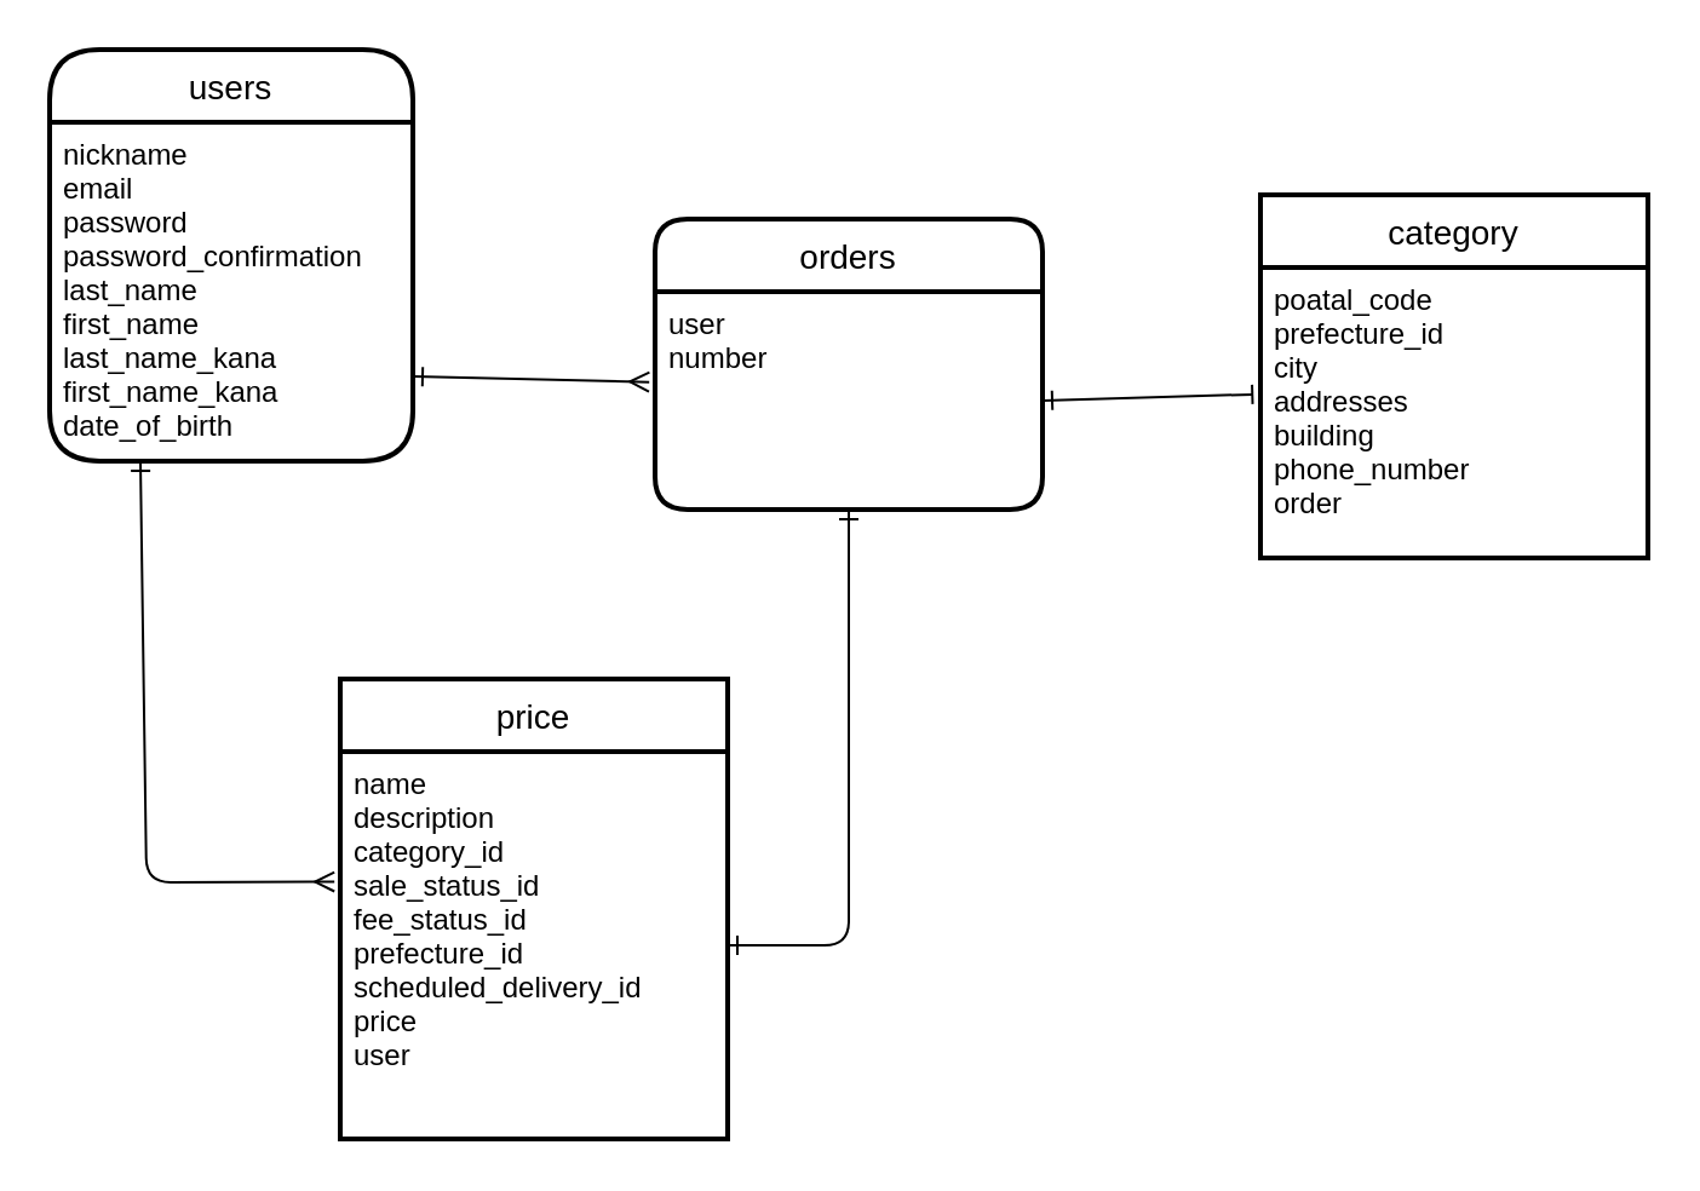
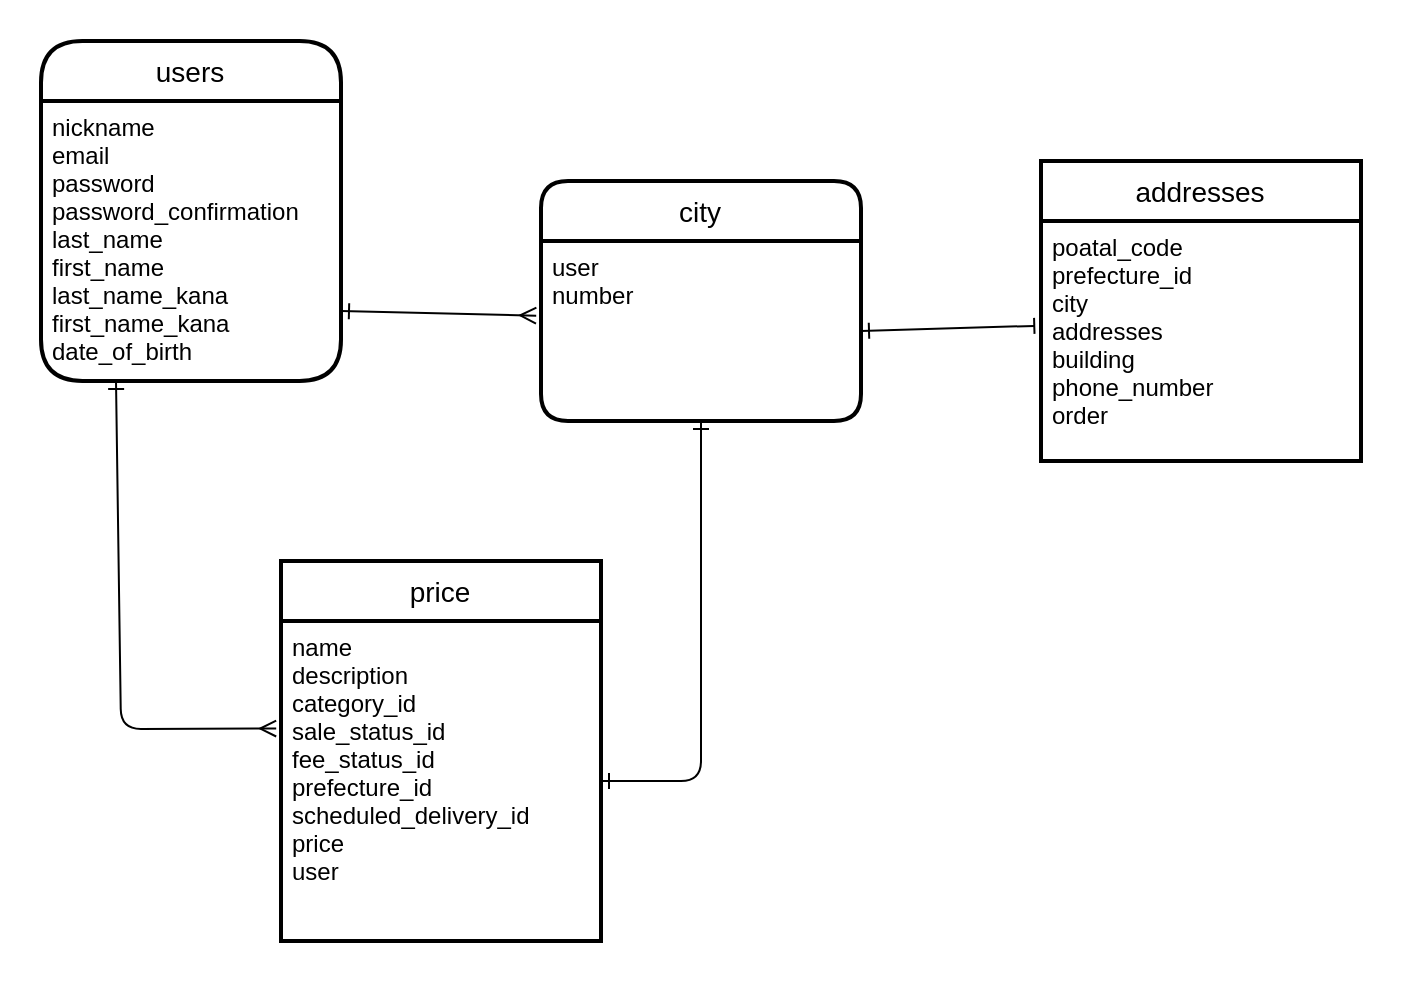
  <mxCell id="0" />
  <mxCell id="1" parent="0" />
  <mxCell id="2" value="users" style="swimlane;childLayout=stackLayout;horizontal=1;startSize=30;horizontalStack=0;rounded=1;fontSize=14;fontStyle=0;strokeWidth=2;resizeParent=0;resizeLast=1;shadow=0;dashed=0;align=center;arcSize=23;" parent="1" vertex="1"><mxGeometry x="20" y="20" width="150" height="170" as="geometry" /></mxCell>
  <mxCell id="3" value="nickname&#10;email&#10;password&#10;password_confirmation&#10;last_name&#10;first_name&#10;last_name_kana&#10;first_name_kana&#10;date_of_birth" style="align=left;strokeColor=none;fillColor=none;spacingLeft=4;fontSize=12;verticalAlign=top;resizable=0;rotatable=0;part=1;" parent="2" vertex="1"><mxGeometry y="30" width="150" height="140" as="geometry" /></mxCell>
  <mxCell id="4" value="price" style="swimlane;childLayout=stackLayout;horizontal=1;startSize=30;horizontalStack=0;rounded=1;fontSize=14;fontStyle=0;strokeWidth=2;resizeParent=0;resizeLast=1;shadow=0;dashed=0;align=center;arcSize=0;" parent="1" vertex="1"><mxGeometry x="140" y="280" width="160" height="190" as="geometry" /></mxCell>
  <mxCell id="5" value="name&#10;description&#10;category_id&#10;sale_status_id&#10;fee_status_id&#10;prefecture_id&#10;scheduled_delivery_id&#10;price&#10;user" style="align=left;strokeColor=none;fillColor=none;spacingLeft=4;fontSize=12;verticalAlign=top;resizable=0;rotatable=0;part=1;" parent="4" vertex="1"><mxGeometry y="30" width="160" height="160" as="geometry" /></mxCell>
- <mxCell id="6" value="orders" style="swimlane;childLayout=stackLayout;horizontal=1;startSize=30;horizontalStack=0;rounded=1;fontSize=14;fontStyle=0;strokeWidth=2;resizeParent=0;resizeLast=1;shadow=0;dashed=0;align=center;" parent="1" vertex="1"><mxGeometry x="270" y="90" width="160" height="120" as="geometry" /></mxCell>
+ <mxCell id="6" value="city" style="swimlane;childLayout=stackLayout;horizontal=1;startSize=30;horizontalStack=0;rounded=1;fontSize=14;fontStyle=0;strokeWidth=2;resizeParent=0;resizeLast=1;shadow=0;dashed=0;align=center;" parent="1" vertex="1"><mxGeometry x="270" y="90" width="160" height="120" as="geometry" /></mxCell>
  <mxCell id="7" value="user&#10;number" style="align=left;strokeColor=none;fillColor=none;spacingLeft=4;fontSize=12;verticalAlign=top;resizable=0;rotatable=0;part=1;" parent="6" vertex="1"><mxGeometry y="30" width="160" height="90" as="geometry" /></mxCell>
- <mxCell id="8" value="category" style="swimlane;childLayout=stackLayout;horizontal=1;startSize=30;horizontalStack=0;rounded=1;fontSize=14;fontStyle=0;strokeWidth=2;resizeParent=0;resizeLast=1;shadow=0;dashed=0;align=center;arcSize=0;" parent="1" vertex="1"><mxGeometry x="520" y="80" width="160" height="150" as="geometry" /></mxCell>
+ <mxCell id="8" value="addresses" style="swimlane;childLayout=stackLayout;horizontal=1;startSize=30;horizontalStack=0;rounded=1;fontSize=14;fontStyle=0;strokeWidth=2;resizeParent=0;resizeLast=1;shadow=0;dashed=0;align=center;arcSize=0;" parent="1" vertex="1"><mxGeometry x="520" y="80" width="160" height="150" as="geometry" /></mxCell>
  <mxCell id="9" value="poatal_code&#10;prefecture_id&#10;city&#10;addresses&#10;building&#10;phone_number&#10;order" style="align=left;strokeColor=none;fillColor=none;spacingLeft=4;fontSize=12;verticalAlign=top;resizable=0;rotatable=0;part=1;" parent="8" vertex="1"><mxGeometry y="30" width="160" height="120" as="geometry" /></mxCell>
  <mxCell id="10" style="edgeStyle=none;html=1;exitX=0.25;exitY=1;exitDx=0;exitDy=0;entryX=-0.015;entryY=0.336;entryDx=0;entryDy=0;entryPerimeter=0;endArrow=ERmany;endFill=0;startArrow=ERone;startFill=0;" parent="1" source="3" target="5" edge="1"><mxGeometry relative="1" as="geometry"><mxPoint x="60" y="360" as="targetPoint" /><Array as="points"><mxPoint x="60" y="364" /></Array></mxGeometry></mxCell>
  <mxCell id="11" style="edgeStyle=none;html=1;exitX=1;exitY=0.75;exitDx=0;exitDy=0;entryX=-0.015;entryY=0.415;entryDx=0;entryDy=0;entryPerimeter=0;startArrow=ERone;startFill=0;endArrow=ERmany;endFill=0;" parent="1" source="3" target="7" edge="1"><mxGeometry relative="1" as="geometry" /></mxCell>
  <mxCell id="12" style="edgeStyle=none;html=1;exitX=1;exitY=0.5;exitDx=0;exitDy=0;entryX=-0.021;entryY=0.437;entryDx=0;entryDy=0;entryPerimeter=0;startArrow=ERone;startFill=0;endArrow=baseDash;endFill=0;" parent="1" source="7" target="9" edge="1"><mxGeometry relative="1" as="geometry" /></mxCell>
  <mxCell id="13" style="edgeStyle=none;html=1;exitX=1;exitY=0.5;exitDx=0;exitDy=0;endArrow=ERone;endFill=0;startArrow=ERone;startFill=0;" parent="1" source="5" target="7" edge="1"><mxGeometry relative="1" as="geometry"><Array as="points"><mxPoint x="350" y="390" /></Array></mxGeometry></mxCell>
